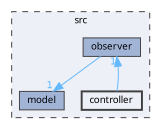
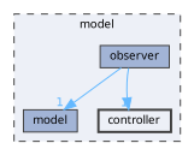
  digraph {
    compound=true
    fontname="Noto Sans"
    node [color=grey25 fillcolor="#a2b4d6" fontname="Noto Sans" fontsize=10 shape=box style=filled]
    edge [color=steelblue1 fontcolor=steelblue1 fontname="Noto Sans" fontsize=10 headlabel=1 labeldistance=1.5 labelfontname=Helvetica labelfontsize=10]
    n1 [height=0.2 label=observer width=0.4]
    n2 [height=0.2 label=model width=0.4]
    n3 [fillcolor="#edf0f7" height=0.2 label=controller style="filled,bold" width=0.4]
    subgraph cluster_1 {
      bgcolor="#edf0f7"
      fontsize=10
-     label=src
+     label=model
      pencolor=grey25
      style="filled,dashed"
      n1
      n2
      n3
    }
    n1 -> n2
-   n3 -> n1
+   n1 -> n3
  }
